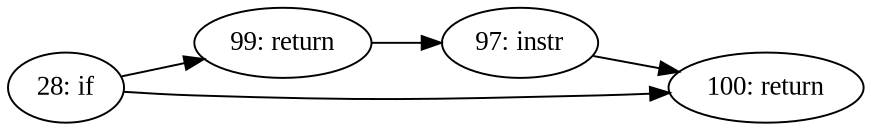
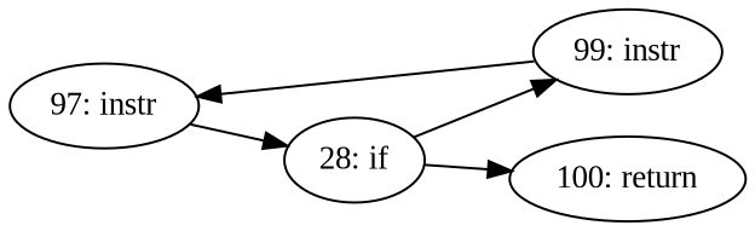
  digraph {
    fontname="Liberation Serif"
    rankdir=LR
    node [fontname="Liberation Serif"]
    edge [fontname="Liberation Serif"]
    n1 [label="97: instr"]
    n2 [label="28: if"]
-   n3 [label="99: return"]
+   n3 [label="99: instr"]
    n4 [label="100: return"]
-   n1 -> n4
+   n1 -> n2
    n2 -> n3
    n2 -> n4
    n3 -> n1
  }
